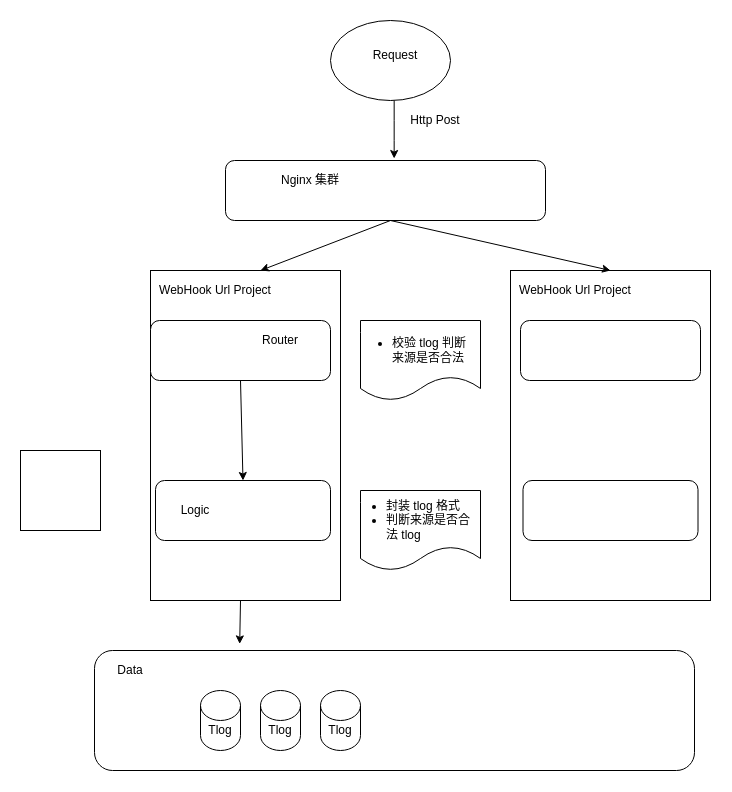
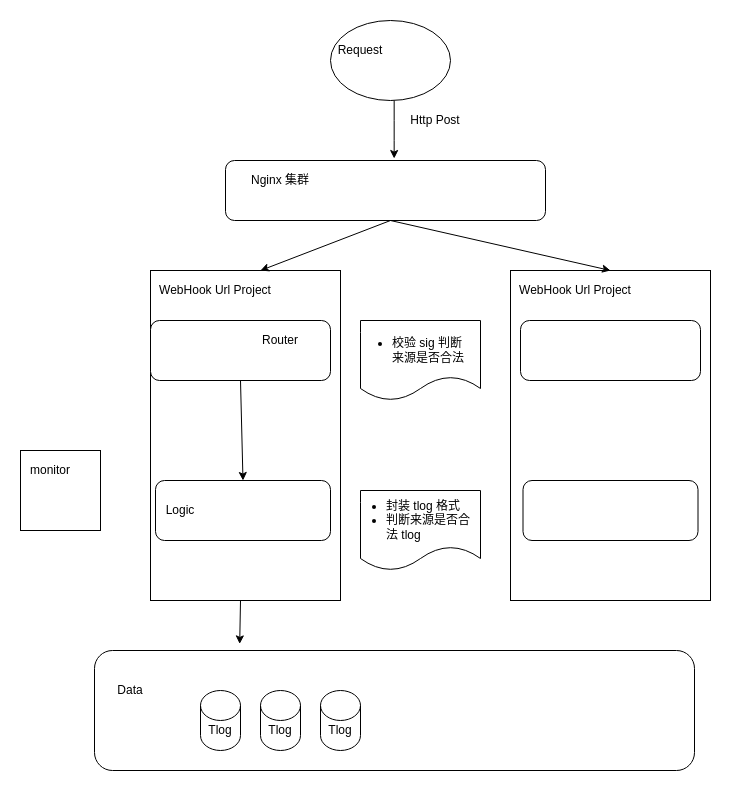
  <mxCell id="0" />
  <mxCell id="1" parent="0" />
  <mxCell id="2" value="" style="rounded=1;whiteSpace=wrap;html=1;" vertex="1" parent="1"><mxGeometry x="225" y="160" width="320" height="60" as="geometry" /></mxCell>
  <mxCell id="3" value="" style="rounded=0;whiteSpace=wrap;html=1;" vertex="1" parent="1"><mxGeometry x="150" y="270" width="190" height="330" as="geometry" /></mxCell>
  <mxCell id="4" value="" style="ellipse;whiteSpace=wrap;html=1;" vertex="1" parent="1"><mxGeometry x="330" y="20" width="120" height="80" as="geometry" /></mxCell>
  <mxCell id="5" value="" style="rounded=1;whiteSpace=wrap;html=1;" vertex="1" parent="1"><mxGeometry x="150" y="320" width="180" height="60" as="geometry" /></mxCell>
  <mxCell id="6" value="" style="rounded=1;whiteSpace=wrap;html=1;" vertex="1" parent="1"><mxGeometry x="155" y="480" width="175" height="60" as="geometry" /></mxCell>
  <mxCell id="7" value="" style="rounded=1;whiteSpace=wrap;html=1;" vertex="1" parent="1"><mxGeometry x="94" y="650" width="600" height="120" as="geometry" /></mxCell>
  <mxCell id="8" value="" style="rounded=0;whiteSpace=wrap;html=1;" vertex="1" parent="1"><mxGeometry x="510" y="270" width="200" height="330" as="geometry" /></mxCell>
- <mxCell id="9" value="Request" style="text;html=1;strokeColor=none;fillColor=none;align=center;verticalAlign=middle;whiteSpace=wrap;rounded=0;" vertex="1" parent="1"><mxGeometry x="375" y="45" width="40" height="20" as="geometry" /></mxCell>
+ <mxCell id="9" value="Request" style="text;html=1;strokeColor=none;fillColor=none;align=center;verticalAlign=middle;whiteSpace=wrap;rounded=0;" vertex="1" parent="1"><mxGeometry x="340" y="40" width="40" height="20" as="geometry" /></mxCell>
  <mxCell id="10" value="" style="endArrow=classic;html=1;" edge="1" parent="1"><mxGeometry width="50" height="50" relative="1" as="geometry"><mxPoint x="393.66" y="100" as="sourcePoint" /><mxPoint x="393.66" y="158" as="targetPoint" /><Array as="points"><mxPoint x="393.66" y="130" /></Array></mxGeometry></mxCell>
  <mxCell id="11" value="Http Post" style="text;html=1;strokeColor=none;fillColor=none;align=center;verticalAlign=middle;whiteSpace=wrap;rounded=0;" vertex="1" parent="1"><mxGeometry x="400" y="110" width="70" height="20" as="geometry" /></mxCell>
  <mxCell id="12" value="" style="endArrow=classic;html=1;" edge="1" parent="1"><mxGeometry width="50" height="50" relative="1" as="geometry"><mxPoint x="390" y="220" as="sourcePoint" /><mxPoint x="260" y="270" as="targetPoint" /><Array as="points" /></mxGeometry></mxCell>
  <mxCell id="13" value="" style="endArrow=classic;html=1;entryX=0.5;entryY=0;entryDx=0;entryDy=0;" edge="1" parent="1" target="8"><mxGeometry width="50" height="50" relative="1" as="geometry"><mxPoint x="390" y="220" as="sourcePoint" /><mxPoint x="260" y="270" as="targetPoint" /><Array as="points" /></mxGeometry></mxCell>
- <mxCell id="14" value="Nginx 集群" style="text;html=1;strokeColor=none;fillColor=none;align=center;verticalAlign=middle;whiteSpace=wrap;rounded=0;" vertex="1" parent="1"><mxGeometry x="270" y="170" width="80" height="20" as="geometry" /></mxCell>
+ <mxCell id="14" value="Nginx 集群" style="text;html=1;strokeColor=none;fillColor=none;align=center;verticalAlign=middle;whiteSpace=wrap;rounded=0;" vertex="1" parent="1"><mxGeometry x="240" y="170" width="80" height="20" as="geometry" /></mxCell>
  <mxCell id="15" value="WebHook Url Project" style="text;html=1;strokeColor=none;fillColor=none;align=center;verticalAlign=middle;whiteSpace=wrap;rounded=0;" vertex="1" parent="1"><mxGeometry x="150" y="280" width="130" height="20" as="geometry" /></mxCell>
  <mxCell id="16" value="Router" style="text;html=1;strokeColor=none;fillColor=none;align=center;verticalAlign=middle;whiteSpace=wrap;rounded=0;" vertex="1" parent="1"><mxGeometry x="260" y="330" width="40" height="20" as="geometry" /></mxCell>
- <mxCell id="17" value="Logic" style="text;html=1;strokeColor=none;fillColor=none;align=center;verticalAlign=middle;whiteSpace=wrap;rounded=0;" vertex="1" parent="1"><mxGeometry x="175" y="500" width="40" height="20" as="geometry" /></mxCell>
+ <mxCell id="17" value="Logic" style="text;html=1;strokeColor=none;fillColor=none;align=center;verticalAlign=middle;whiteSpace=wrap;rounded=0;" vertex="1" parent="1"><mxGeometry x="160" y="500" width="40" height="20" as="geometry" /></mxCell>
  <mxCell id="18" value="" style="endArrow=classic;html=1;entryX=0.5;entryY=0;entryDx=0;entryDy=0;" edge="1" parent="1" target="6"><mxGeometry width="50" height="50" relative="1" as="geometry"><mxPoint x="240" y="380" as="sourcePoint" /><mxPoint x="290" y="330" as="targetPoint" /></mxGeometry></mxCell>
  <mxCell id="19" value="" style="endArrow=classic;html=1;entryX=0.242;entryY=-0.055;entryDx=0;entryDy=0;entryPerimeter=0;" edge="1" parent="1" target="7"><mxGeometry width="50" height="50" relative="1" as="geometry"><mxPoint x="240" y="600" as="sourcePoint" /><mxPoint x="290" y="550" as="targetPoint" /></mxGeometry></mxCell>
- <mxCell id="20" value="Data" style="text;html=1;strokeColor=none;fillColor=none;align=center;verticalAlign=middle;whiteSpace=wrap;rounded=0;" vertex="1" parent="1"><mxGeometry x="110" y="660" width="40" height="20" as="geometry" /></mxCell>
+ <mxCell id="20" value="Data" style="text;html=1;strokeColor=none;fillColor=none;align=center;verticalAlign=middle;whiteSpace=wrap;rounded=0;" vertex="1" parent="1"><mxGeometry x="110" y="680" width="40" height="20" as="geometry" /></mxCell>
  <mxCell id="21" value="" style="shape=cylinder3;whiteSpace=wrap;html=1;boundedLbl=1;backgroundOutline=1;size=15;" vertex="1" parent="1"><mxGeometry x="200" y="690" width="40" height="60" as="geometry" /></mxCell>
  <mxCell id="22" value="Tlog" style="text;html=1;strokeColor=none;fillColor=none;align=center;verticalAlign=middle;whiteSpace=wrap;rounded=0;" vertex="1" parent="1"><mxGeometry x="200" y="720" width="40" height="20" as="geometry" /></mxCell>
  <mxCell id="23" value="" style="shape=document;whiteSpace=wrap;html=1;boundedLbl=1;" vertex="1" parent="1"><mxGeometry x="360" y="320" width="120" height="80" as="geometry" /></mxCell>
- <mxCell id="24" value="&lt;ul&gt;&lt;li&gt;校验 tlog 判断来源是否合法&lt;/li&gt;&lt;/ul&gt;" style="text;strokeColor=none;fillColor=none;html=1;whiteSpace=wrap;verticalAlign=middle;overflow=hidden;" vertex="1" parent="1"><mxGeometry x="350" y="310" width="120" height="80" as="geometry" /></mxCell>
+ <mxCell id="24" value="&lt;ul&gt;&lt;li&gt;校验 sig 判断来源是否合法&lt;/li&gt;&lt;/ul&gt;" style="text;strokeColor=none;fillColor=none;html=1;whiteSpace=wrap;verticalAlign=middle;overflow=hidden;" vertex="1" parent="1"><mxGeometry x="350" y="310" width="120" height="80" as="geometry" /></mxCell>
  <mxCell id="25" value="" style="shape=document;whiteSpace=wrap;html=1;boundedLbl=1;" vertex="1" parent="1"><mxGeometry x="360" y="490" width="120" height="80" as="geometry" /></mxCell>
  <mxCell id="26" value="" style="shape=cylinder3;whiteSpace=wrap;html=1;boundedLbl=1;backgroundOutline=1;size=15;" vertex="1" parent="1"><mxGeometry x="260" y="690" width="40" height="60" as="geometry" /></mxCell>
  <mxCell id="27" value="" style="shape=cylinder3;whiteSpace=wrap;html=1;boundedLbl=1;backgroundOutline=1;size=15;" vertex="1" parent="1"><mxGeometry x="320" y="690" width="40" height="60" as="geometry" /></mxCell>
  <mxCell id="28" value="Tlog" style="text;html=1;strokeColor=none;fillColor=none;align=center;verticalAlign=middle;whiteSpace=wrap;rounded=0;" vertex="1" parent="1"><mxGeometry x="260" y="720" width="40" height="20" as="geometry" /></mxCell>
  <mxCell id="29" value="Tlog" style="text;html=1;strokeColor=none;fillColor=none;align=center;verticalAlign=middle;whiteSpace=wrap;rounded=0;" vertex="1" parent="1"><mxGeometry x="320" y="720" width="40" height="20" as="geometry" /></mxCell>
  <mxCell id="30" value="WebHook Url Project" style="text;html=1;strokeColor=none;fillColor=none;align=center;verticalAlign=middle;whiteSpace=wrap;rounded=0;" vertex="1" parent="1"><mxGeometry x="510" y="280" width="130" height="20" as="geometry" /></mxCell>
  <mxCell id="31" value="&lt;ul&gt;&lt;li&gt;封装 tlog 格式&lt;/li&gt;&lt;li&gt;判断来源是否合法 tlog&lt;/li&gt;&lt;/ul&gt;" style="text;strokeColor=none;fillColor=none;html=1;whiteSpace=wrap;verticalAlign=middle;overflow=hidden;" vertex="1" parent="1"><mxGeometry x="344" y="480" width="136" height="80" as="geometry" /></mxCell>
  <mxCell id="32" value="" style="rounded=1;whiteSpace=wrap;html=1;" vertex="1" parent="1"><mxGeometry x="520" y="320" width="180" height="60" as="geometry" /></mxCell>
  <mxCell id="33" value="" style="rounded=1;whiteSpace=wrap;html=1;" vertex="1" parent="1"><mxGeometry x="522.5" y="480" width="175" height="60" as="geometry" /></mxCell>
  <mxCell id="34" value="" style="whiteSpace=wrap;html=1;aspect=fixed;" vertex="1" parent="1"><mxGeometry x="20" y="450" width="80" height="80" as="geometry" /></mxCell>
+ <mxCell id="35" value="monitor" style="text;html=1;strokeColor=none;fillColor=none;align=center;verticalAlign=middle;whiteSpace=wrap;rounded=0;" vertex="1" parent="1"><mxGeometry x="30" y="460" width="40" height="20" as="geometry" /></mxCell>
